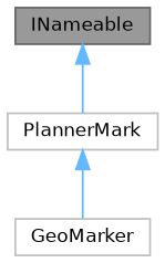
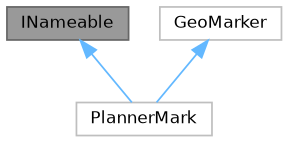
  digraph {
    node [color=grey75 fillcolor=white fontname=Helvetica fontsize=10 shape=box style=filled]
    edge [color=steelblue1 dir=back fontname=Helvetica fontsize=10 labelfontname=Helvetica labelfontsize=10 style=solid]
    n1 [color=gray40 fillcolor=grey60 fontcolor=black height=0.2 label=INameable width=0.4]
    n2 [height=0.2 label=PlannerMark width=0.4]
    n3 [height=0.2 label=GeoMarker width=0.4]
    n1 -> n2
-   n2 -> n3
+   n3 -> n2
  }
